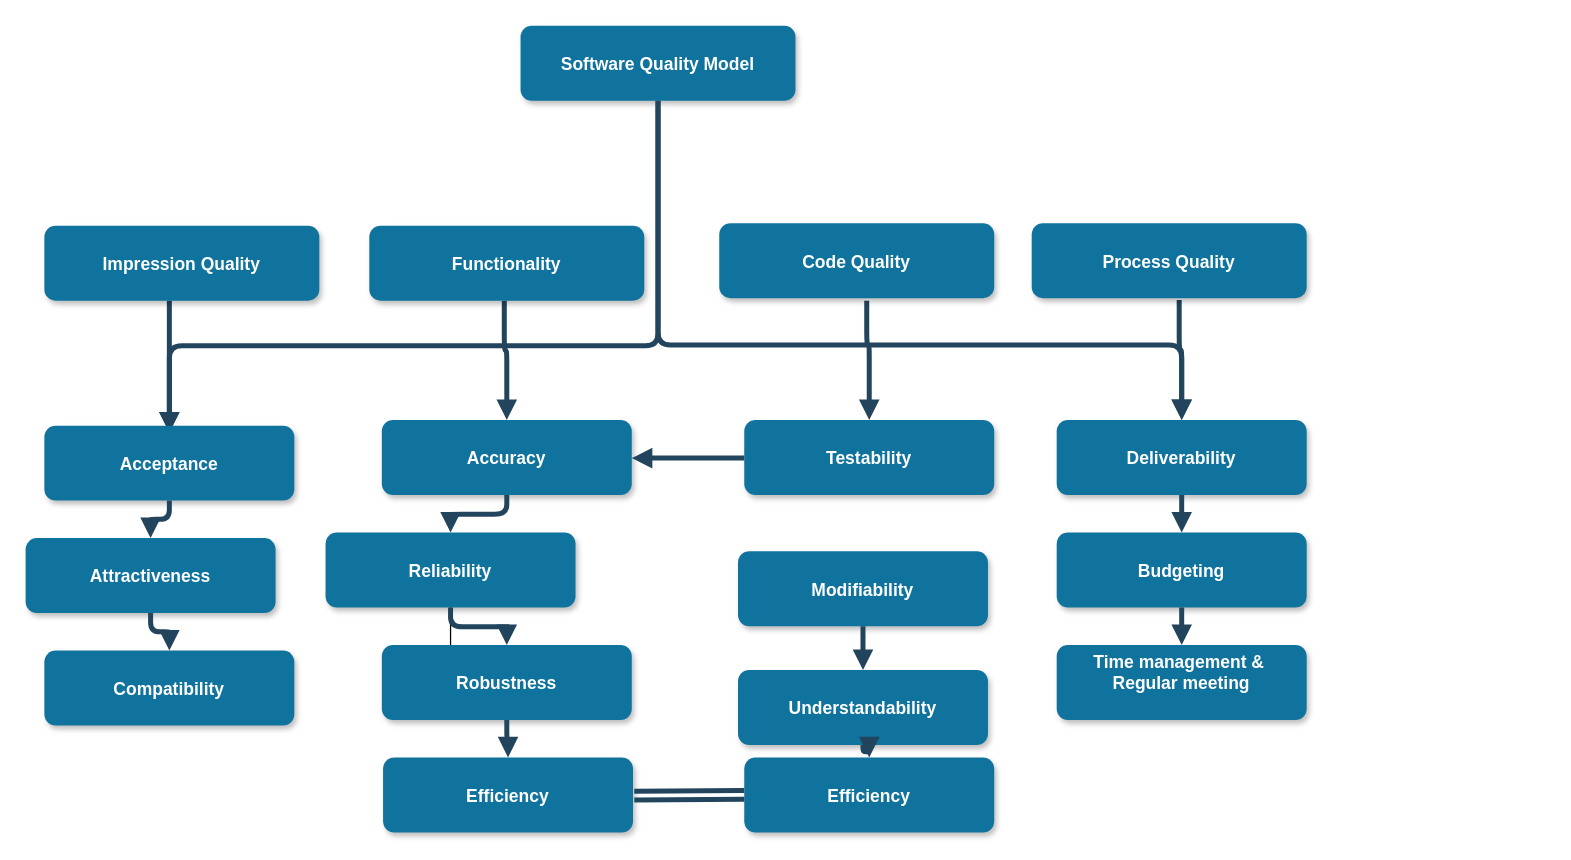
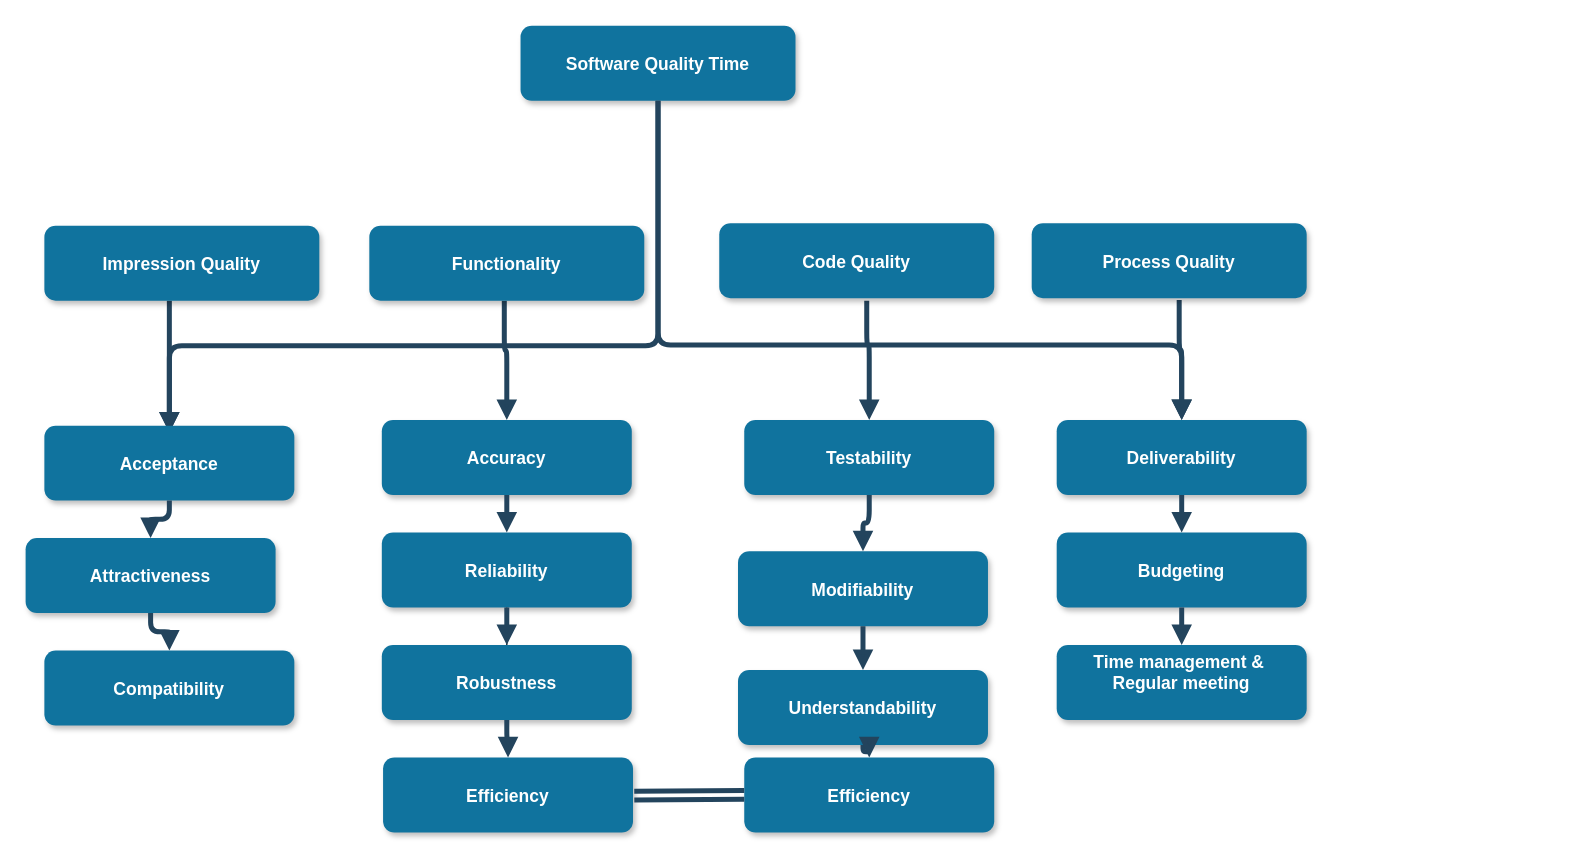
  <mxCell id="0" />
  <mxCell id="1" parent="0" />
- <mxCell id="2" value="Software Quality Model" style="rounded=1;fillColor=#10739E;strokeColor=none;shadow=1;gradientColor=none;fontStyle=1;fontColor=#FFFFFF;fontSize=14;" parent="1" vertex="1"><mxGeometry x="416" y="20" width="220" height="60" as="geometry" /></mxCell>
+ <mxCell id="2" value="Software Quality Time" style="rounded=1;fillColor=#10739E;strokeColor=none;shadow=1;gradientColor=none;fontStyle=1;fontColor=#FFFFFF;fontSize=14;" parent="1" vertex="1"><mxGeometry x="416" y="20" width="220" height="60" as="geometry" /></mxCell>
  <mxCell id="3" value="Accuracy" style="rounded=1;fillColor=#10739E;strokeColor=none;shadow=1;gradientColor=none;fontStyle=1;fontColor=#FFFFFF;fontSize=14;" parent="1" vertex="1"><mxGeometry x="305" y="335.5" width="200" height="60" as="geometry" /></mxCell>
  <mxCell id="4" value="" style="edgeStyle=elbowEdgeStyle;rounded=0;orthogonalLoop=1;jettySize=auto;elbow=vertical;html=1;" edge="1" parent="1" source="5"><mxGeometry relative="1" as="geometry"><mxPoint x="405" y="570" as="targetPoint" /></mxGeometry></mxCell>
- <mxCell id="5" value="Reliability" style="rounded=1;fillColor=#10739E;strokeColor=none;shadow=1;gradientColor=none;fontStyle=1;fontColor=#FFFFFF;fontSize=14;" parent="1" vertex="1"><mxGeometry x="260" y="425.5" width="200" height="60" as="geometry" /></mxCell>
+ <mxCell id="5" value="Reliability" style="rounded=1;fillColor=#10739E;strokeColor=none;shadow=1;gradientColor=none;fontStyle=1;fontColor=#FFFFFF;fontSize=14;" parent="1" vertex="1"><mxGeometry x="305" y="425.5" width="200" height="60" as="geometry" /></mxCell>
  <mxCell id="6" value="Robustness" style="rounded=1;fillColor=#10739E;strokeColor=none;shadow=1;gradientColor=none;fontStyle=1;fontColor=#FFFFFF;fontSize=14;" parent="1" vertex="1"><mxGeometry x="305" y="515.5" width="200" height="60" as="geometry" /></mxCell>
  <mxCell id="7" value="Efficiency" style="rounded=1;fillColor=#10739E;strokeColor=none;shadow=1;gradientColor=none;fontStyle=1;fontColor=#FFFFFF;fontSize=14;" parent="1" vertex="1"><mxGeometry x="306" y="605.5" width="200" height="60" as="geometry" /></mxCell>
  <mxCell id="8" value="Testability" style="rounded=1;fillColor=#10739E;strokeColor=none;shadow=1;gradientColor=none;fontStyle=1;fontColor=#FFFFFF;fontSize=14;" parent="1" vertex="1"><mxGeometry x="595" y="335.5" width="200" height="60" as="geometry" /></mxCell>
  <mxCell id="9" value="Modifiability" style="rounded=1;fillColor=#10739E;strokeColor=none;shadow=1;gradientColor=none;fontStyle=1;fontColor=#FFFFFF;fontSize=14;" parent="1" vertex="1"><mxGeometry x="590" y="440.5" width="200" height="60" as="geometry" /></mxCell>
  <mxCell id="10" value="Understandability" style="rounded=1;fillColor=#10739E;strokeColor=none;shadow=1;gradientColor=none;fontStyle=1;fontColor=#FFFFFF;fontSize=14;" parent="1" vertex="1"><mxGeometry x="590" y="535.5" width="200" height="60" as="geometry" /></mxCell>
  <mxCell id="11" value="Efficiency" style="rounded=1;fillColor=#10739E;strokeColor=none;shadow=1;gradientColor=none;fontStyle=1;fontColor=#FFFFFF;fontSize=14;" parent="1" vertex="1"><mxGeometry x="595" y="605.5" width="200" height="60" as="geometry" /></mxCell>
  <mxCell id="12" value="" style="edgeStyle=elbowEdgeStyle;elbow=vertical;strokeWidth=4;endArrow=block;endFill=1;fontStyle=1;strokeColor=#23445D;" parent="1" source="2" edge="1"><mxGeometry x="22" y="165.5" width="100" height="100" as="geometry"><mxPoint x="-225" y="-14.5" as="sourcePoint" /><mxPoint x="135" y="345.5" as="targetPoint" /><Array as="points"><mxPoint x="135" y="276" /><mxPoint x="305" y="275.5" /></Array></mxGeometry></mxCell>
  <mxCell id="13" value="" style="edgeStyle=elbowEdgeStyle;elbow=vertical;strokeWidth=4;endArrow=block;endFill=1;fontStyle=1;strokeColor=#23445D;" parent="1" source="2" edge="1"><mxGeometry x="22" y="165.5" width="100" height="100" as="geometry"><mxPoint x="-225" y="-14.5" as="sourcePoint" /><mxPoint x="945" y="335.5" as="targetPoint" /><Array as="points"><mxPoint x="725" y="275.5" /></Array></mxGeometry></mxCell>
  <mxCell id="14" value="" style="edgeStyle=elbowEdgeStyle;elbow=vertical;strokeWidth=4;endArrow=block;endFill=1;fontStyle=1;strokeColor=#23445D;" parent="1" source="3" target="5" edge="1"><mxGeometry x="62" y="165.5" width="100" height="100" as="geometry"><mxPoint x="-185" y="-14.5" as="sourcePoint" /><mxPoint x="-85" y="-114.5" as="targetPoint" /></mxGeometry></mxCell>
  <mxCell id="15" value="" style="edgeStyle=elbowEdgeStyle;elbow=vertical;strokeWidth=4;endArrow=block;endFill=1;fontStyle=1;strokeColor=#23445D;" parent="1" source="5" target="6" edge="1"><mxGeometry x="62" y="175.5" width="100" height="100" as="geometry"><mxPoint x="-185" y="-4.5" as="sourcePoint" /><mxPoint x="-85" y="-104.5" as="targetPoint" /></mxGeometry></mxCell>
  <mxCell id="16" value="" style="edgeStyle=elbowEdgeStyle;elbow=vertical;strokeWidth=4;endArrow=block;endFill=1;fontStyle=1;strokeColor=#23445D;" parent="1" source="6" target="7" edge="1"><mxGeometry x="62" y="185.5" width="100" height="100" as="geometry"><mxPoint x="-185" y="5.5" as="sourcePoint" /><mxPoint x="-85" y="-94.5" as="targetPoint" /></mxGeometry></mxCell>
- <mxCell id="17" value="" style="edgeStyle=elbowEdgeStyle;elbow=vertical;strokeWidth=4;endArrow=block;endFill=1;fontStyle=1;strokeColor=#23445D;" parent="1" source="8" target="3" edge="1"><mxGeometry x="72" y="165.5" width="100" height="100" as="geometry"><mxPoint x="-175" y="-14.5" as="sourcePoint" /><mxPoint x="-75" y="-114.5" as="targetPoint" /></mxGeometry></mxCell>
+ <mxCell id="17" value="" style="edgeStyle=elbowEdgeStyle;elbow=vertical;strokeWidth=4;endArrow=block;endFill=1;fontStyle=1;strokeColor=#23445D;" parent="1" source="8" target="9" edge="1"><mxGeometry x="72" y="165.5" width="100" height="100" as="geometry"><mxPoint x="-175" y="-14.5" as="sourcePoint" /><mxPoint x="-75" y="-114.5" as="targetPoint" /></mxGeometry></mxCell>
  <mxCell id="18" value="" style="edgeStyle=elbowEdgeStyle;elbow=vertical;strokeWidth=4;endArrow=block;endFill=1;fontStyle=1;strokeColor=#23445D;" parent="1" source="9" target="10" edge="1"><mxGeometry x="72" y="175.5" width="100" height="100" as="geometry"><mxPoint x="-175" y="-4.5" as="sourcePoint" /><mxPoint x="-75" y="-104.5" as="targetPoint" /></mxGeometry></mxCell>
  <mxCell id="19" value="" style="edgeStyle=elbowEdgeStyle;elbow=vertical;strokeWidth=4;endArrow=block;endFill=1;fontStyle=1;strokeColor=#23445D;" parent="1" source="10" target="11" edge="1"><mxGeometry x="72" y="185.5" width="100" height="100" as="geometry"><mxPoint x="-175" y="5.5" as="sourcePoint" /><mxPoint x="-75" y="-94.5" as="targetPoint" /></mxGeometry></mxCell>
  <mxCell id="20" value="" style="edgeStyle=elbowEdgeStyle;elbow=vertical;strokeWidth=4;endArrow=block;endFill=1;fontStyle=1;strokeColor=#23445D;entryX=0.5;entryY=0;entryDx=0;entryDy=0;" parent="1" target="3" edge="1"><mxGeometry x="22" y="165.5" width="100" height="100" as="geometry"><mxPoint x="403" y="240" as="sourcePoint" /><mxPoint x="-125" y="-114.5" as="targetPoint" /><Array as="points"><mxPoint x="613" y="280" /><mxPoint x="613" y="200" /><mxPoint x="603" y="280" /><mxPoint x="663" y="160" /><mxPoint x="695" y="275.5" /></Array></mxGeometry></mxCell>
  <mxCell id="21" value="" style="edgeStyle=elbowEdgeStyle;elbow=vertical;strokeWidth=4;endArrow=block;endFill=1;fontStyle=1;strokeColor=#23445D;" edge="1" parent="1"><mxGeometry x="-216" y="181" width="100" height="100" as="geometry"><mxPoint x="693" y="240" as="sourcePoint" /><mxPoint x="695" y="335.5" as="targetPoint" /><Array as="points"><mxPoint x="435" y="275.5" /></Array></mxGeometry></mxCell>
  <mxCell id="22" value="" style="edgeStyle=elbowEdgeStyle;elbow=vertical;strokeWidth=4;endArrow=block;endFill=1;fontStyle=1;strokeColor=#23445D;entryX=0.5;entryY=0;entryDx=0;entryDy=0;" edge="1" parent="1"><mxGeometry x="562" y="165" width="100" height="100" as="geometry"><mxPoint x="943" y="239.5" as="sourcePoint" /><mxPoint x="945" y="335.5" as="targetPoint" /><Array as="points"><mxPoint x="1153" y="279.5" /><mxPoint x="1153" y="199.5" /><mxPoint x="1143" y="279.5" /><mxPoint x="1203" y="159.5" /><mxPoint x="1235" y="275" /></Array></mxGeometry></mxCell>
  <mxCell id="23" value="" style="edgeStyle=elbowEdgeStyle;elbow=vertical;strokeWidth=4;endArrow=block;endFill=1;fontStyle=1;strokeColor=#23445D;entryX=0.5;entryY=0;entryDx=0;entryDy=0;" edge="1" parent="1"><mxGeometry x="-248" y="175" width="100" height="100" as="geometry"><mxPoint x="135" y="240" as="sourcePoint" /><mxPoint x="135" y="345.5" as="targetPoint" /><Array as="points"><mxPoint x="343" y="289.5" /><mxPoint x="343" y="209.5" /><mxPoint x="333" y="289.5" /><mxPoint x="393" y="169.5" /><mxPoint x="425" y="285" /></Array></mxGeometry></mxCell>
  <mxCell id="24" value="Code Quality" style="rounded=1;fillColor=#10739E;strokeColor=none;shadow=1;gradientColor=none;fontStyle=1;fontColor=#FFFFFF;fontSize=14;" vertex="1" parent="1"><mxGeometry x="575" y="178" width="220" height="60" as="geometry" /></mxCell>
  <mxCell id="25" value="Functionality" style="rounded=1;fillColor=#10739E;strokeColor=none;shadow=1;gradientColor=none;fontStyle=1;fontColor=#FFFFFF;fontSize=14;" vertex="1" parent="1"><mxGeometry x="295" y="180" width="220" height="60" as="geometry" /></mxCell>
  <mxCell id="26" value="Impression Quality" style="rounded=1;fillColor=#10739E;strokeColor=none;shadow=1;gradientColor=none;fontStyle=1;fontColor=#FFFFFF;fontSize=14;" vertex="1" parent="1"><mxGeometry x="35" y="180" width="220" height="60" as="geometry" /></mxCell>
  <mxCell id="27" value="Process Quality" style="rounded=1;fillColor=#10739E;strokeColor=none;shadow=1;gradientColor=none;fontStyle=1;fontColor=#FFFFFF;fontSize=14;" vertex="1" parent="1"><mxGeometry x="825" y="178" width="220" height="60" as="geometry" /></mxCell>
  <mxCell id="28" value="Acceptance" style="rounded=1;fillColor=#10739E;strokeColor=none;shadow=1;gradientColor=none;fontStyle=1;fontColor=#FFFFFF;fontSize=14;" vertex="1" parent="1"><mxGeometry x="35" y="340" width="200" height="60" as="geometry" /></mxCell>
  <mxCell id="29" value="Compatibility" style="rounded=1;fillColor=#10739E;strokeColor=none;shadow=1;gradientColor=none;fontStyle=1;fontColor=#FFFFFF;fontSize=14;" vertex="1" parent="1"><mxGeometry x="35" y="520" width="200" height="60" as="geometry" /></mxCell>
  <mxCell id="30" value="Attractiveness" style="rounded=1;fillColor=#10739E;strokeColor=none;shadow=1;gradientColor=none;fontStyle=1;fontColor=#FFFFFF;fontSize=14;" vertex="1" parent="1"><mxGeometry x="20" y="430" width="200" height="60" as="geometry" /></mxCell>
  <mxCell id="31" value="" style="edgeStyle=elbowEdgeStyle;elbow=vertical;strokeWidth=4;endArrow=block;endFill=1;fontStyle=1;strokeColor=#23445D;" edge="1" parent="1" target="30"><mxGeometry x="-738" y="170" width="100" height="100" as="geometry"><mxPoint x="135" y="400" as="sourcePoint" /><mxPoint x="-885" y="-110" as="targetPoint" /></mxGeometry></mxCell>
  <mxCell id="32" value="" style="edgeStyle=elbowEdgeStyle;elbow=vertical;strokeWidth=4;endArrow=block;endFill=1;fontStyle=1;strokeColor=#23445D;" edge="1" parent="1" source="30"><mxGeometry x="-738" y="180" width="100" height="100" as="geometry"><mxPoint x="-985" y="0" as="sourcePoint" /><mxPoint x="135" y="520" as="targetPoint" /></mxGeometry></mxCell>
  <mxCell id="33" value="" style="elbow=vertical;strokeWidth=4;endArrow=block;endFill=1;fontStyle=1;strokeColor=#23445D;entryX=0;entryY=0.5;entryDx=0;entryDy=0;shape=link;" edge="1" parent="1" target="11"><mxGeometry x="592" y="475.5" width="100" height="100" as="geometry"><mxPoint x="507" y="636" as="sourcePoint" /><mxPoint x="653" y="640" as="targetPoint" /></mxGeometry></mxCell>
  <mxCell id="34" value="Deliverability" style="rounded=1;fillColor=#10739E;strokeColor=none;shadow=1;gradientColor=none;fontStyle=1;fontColor=#FFFFFF;fontSize=14;" vertex="1" parent="1"><mxGeometry x="845" y="335.5" width="200" height="60" as="geometry" /></mxCell>
  <mxCell id="35" value="Time management &amp; &#10;Regular meeting&#10;" style="rounded=1;fillColor=#10739E;strokeColor=none;shadow=1;gradientColor=none;fontStyle=1;fontColor=#FFFFFF;fontSize=14;" vertex="1" parent="1"><mxGeometry x="845" y="515.5" width="200" height="60" as="geometry" /></mxCell>
  <mxCell id="36" value="Budgeting" style="rounded=1;fillColor=#10739E;strokeColor=none;shadow=1;gradientColor=none;fontStyle=1;fontColor=#FFFFFF;fontSize=14;" vertex="1" parent="1"><mxGeometry x="845" y="425.5" width="200" height="60" as="geometry" /></mxCell>
  <mxCell id="37" value="" style="edgeStyle=elbowEdgeStyle;elbow=vertical;strokeWidth=4;endArrow=block;endFill=1;fontStyle=1;strokeColor=#23445D;" edge="1" parent="1" target="36"><mxGeometry x="72" y="165.5" width="100" height="100" as="geometry"><mxPoint x="945" y="395.5" as="sourcePoint" /><mxPoint x="-75" y="-114.5" as="targetPoint" /></mxGeometry></mxCell>
  <mxCell id="38" value="" style="edgeStyle=elbowEdgeStyle;elbow=vertical;strokeWidth=4;endArrow=block;endFill=1;fontStyle=1;strokeColor=#23445D;" edge="1" parent="1" source="36"><mxGeometry x="72" y="175.5" width="100" height="100" as="geometry"><mxPoint x="-175" y="-4.5" as="sourcePoint" /><mxPoint x="945" y="515.5" as="targetPoint" /></mxGeometry></mxCell>
